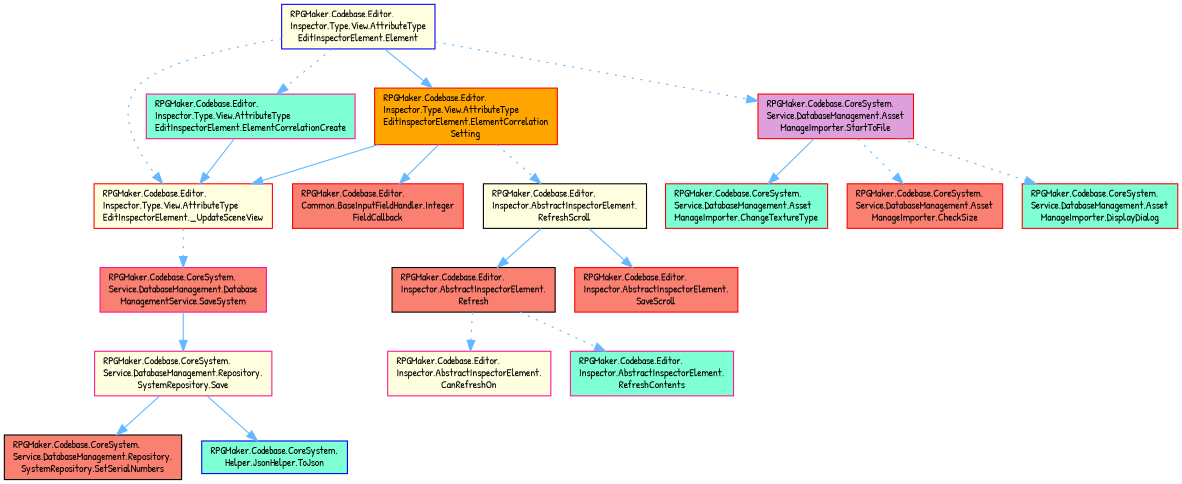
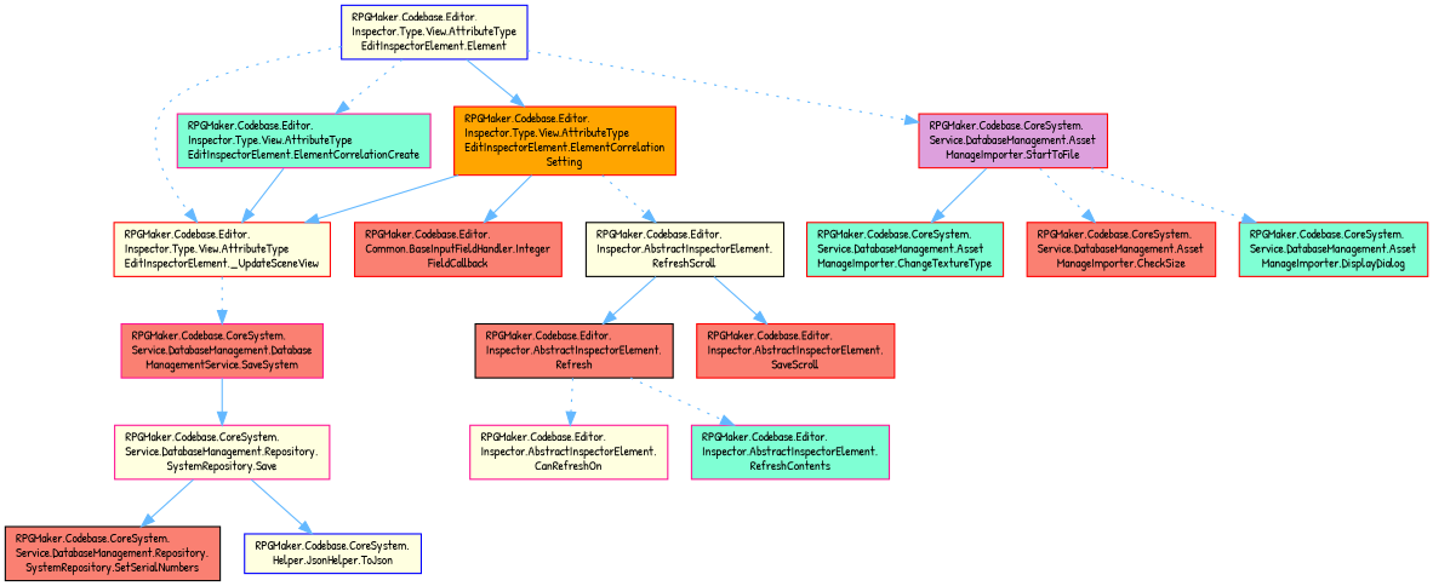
  digraph {
    rankdir=TB
    fontname="Patrick Hand"
    node [color=red fillcolor=lightyellow fontname="Patrick Hand" fontsize=10 shape=box style=filled]
    edge [color=steelblue1 fontname="Patrick Hand" fontsize=10 labelfontname=Helvetica labelfontsize=10 style=solid]
    n1 [color=blue fontcolor=black height=0.2 label="RPGMaker.Codebase.Editor.\lInspector.Type.View.AttributeType\lEditInspectorElement.Element" width=0.4]
    n2 [height=0.2 label="RPGMaker.Codebase.Editor.\lInspector.Type.View.AttributeType\lEditInspectorElement._UpdateSceneView" width=0.4]
    n3 [color=deeppink fillcolor=aquamarine height=0.2 label="RPGMaker.Codebase.Editor.\lInspector.Type.View.AttributeType\lEditInspectorElement.ElementCorrelationCreate" width=0.4]
    n4 [fillcolor=orange height=0.2 label="RPGMaker.Codebase.Editor.\lInspector.Type.View.AttributeType\lEditInspectorElement.ElementCorrelation\lSetting" width=0.4]
    n5 [fillcolor=plum height=0.2 label="RPGMaker.Codebase.CoreSystem.\lService.DatabaseManagement.Asset\lManageImporter.StartToFile" width=0.4]
    n6 [color=deeppink fillcolor=salmon height=0.2 label="RPGMaker.Codebase.CoreSystem.\lService.DatabaseManagement.Database\lManagementService.SaveSystem" width=0.4]
    n7 [color=deeppink height=0.2 label="RPGMaker.Codebase.CoreSystem.\lService.DatabaseManagement.Repository.\lSystemRepository.Save" width=0.4]
    n8 [color=black fillcolor=salmon height=0.2 label="RPGMaker.Codebase.CoreSystem.\lService.DatabaseManagement.Repository.\lSystemRepository.SetSerialNumbers" width=0.4]
-   n9 [color=blue fillcolor=aquamarine height=0.2 label="RPGMaker.Codebase.CoreSystem.\lHelper.JsonHelper.ToJson" width=0.4]
+   n9 [color=blue height=0.2 label="RPGMaker.Codebase.CoreSystem.\lHelper.JsonHelper.ToJson" width=0.4]
    n10 [fillcolor=salmon height=0.2 label="RPGMaker.Codebase.Editor.\lCommon.BaseInputFieldHandler.Integer\lFieldCallback" width=0.4]
    n11 [color=black height=0.2 label="RPGMaker.Codebase.Editor.\lInspector.AbstractInspectorElement.\lRefreshScroll" width=0.4]
    n12 [color=black fillcolor=salmon height=0.2 label="RPGMaker.Codebase.Editor.\lInspector.AbstractInspectorElement.\lRefresh" width=0.4]
    n13 [fillcolor=salmon height=0.2 label="RPGMaker.Codebase.Editor.\lInspector.AbstractInspectorElement.\lSaveScroll" width=0.4]
    n14 [color=deeppink height=0.2 label="RPGMaker.Codebase.Editor.\lInspector.AbstractInspectorElement.\lCanRefreshOn" width=0.4]
    n15 [color=deeppink fillcolor=aquamarine height=0.2 label="RPGMaker.Codebase.Editor.\lInspector.AbstractInspectorElement.\lRefreshContents" width=0.4]
    n16 [fillcolor=aquamarine height=0.2 label="RPGMaker.Codebase.CoreSystem.\lService.DatabaseManagement.Asset\lManageImporter.ChangeTextureType" width=0.4]
    n17 [fillcolor=salmon height=0.2 label="RPGMaker.Codebase.CoreSystem.\lService.DatabaseManagement.Asset\lManageImporter.CheckSize" width=0.4]
    n18 [fillcolor=aquamarine height=0.2 label="RPGMaker.Codebase.CoreSystem.\lService.DatabaseManagement.Asset\lManageImporter.DisplayDialog" width=0.4]
    n1 -> n2 [style=dotted]
    n1 -> n3 [style=dotted]
    n1 -> n4
    n1 -> n5 [style=dotted]
    n2 -> n6 [style=dotted]
    n3 -> n2
    n4 -> n2
    n4 -> n10
    n4 -> n11 [style=dotted]
    n5 -> n16
    n5 -> n17 [style=dotted]
    n5 -> n18 [style=dotted]
    n6 -> n7
    n7 -> n8
    n7 -> n9
    n11 -> n12
    n11 -> n13
    n12 -> n14 [style=dotted]
    n12 -> n15 [style=dotted]
  }
